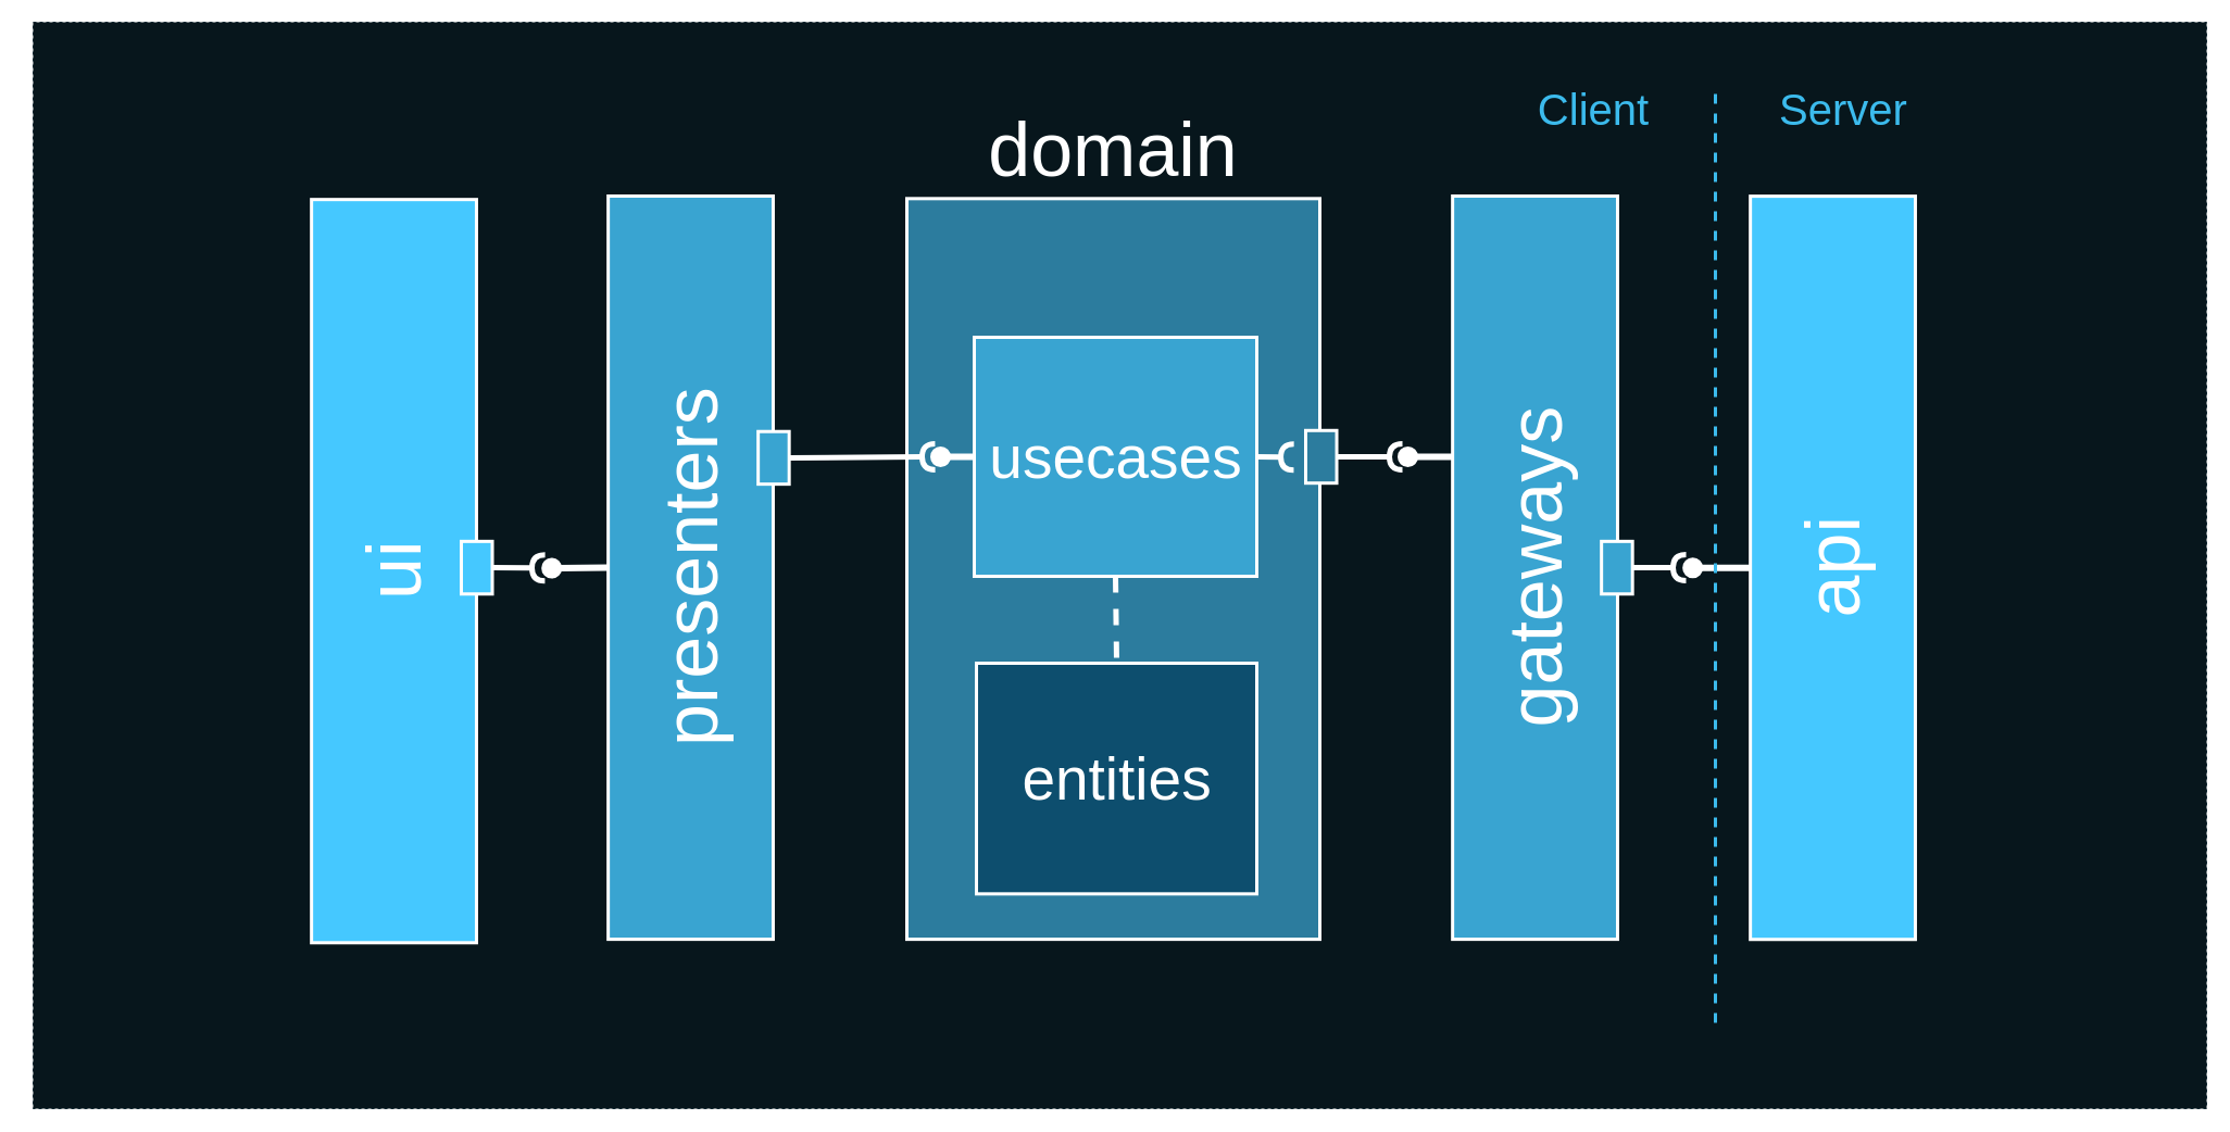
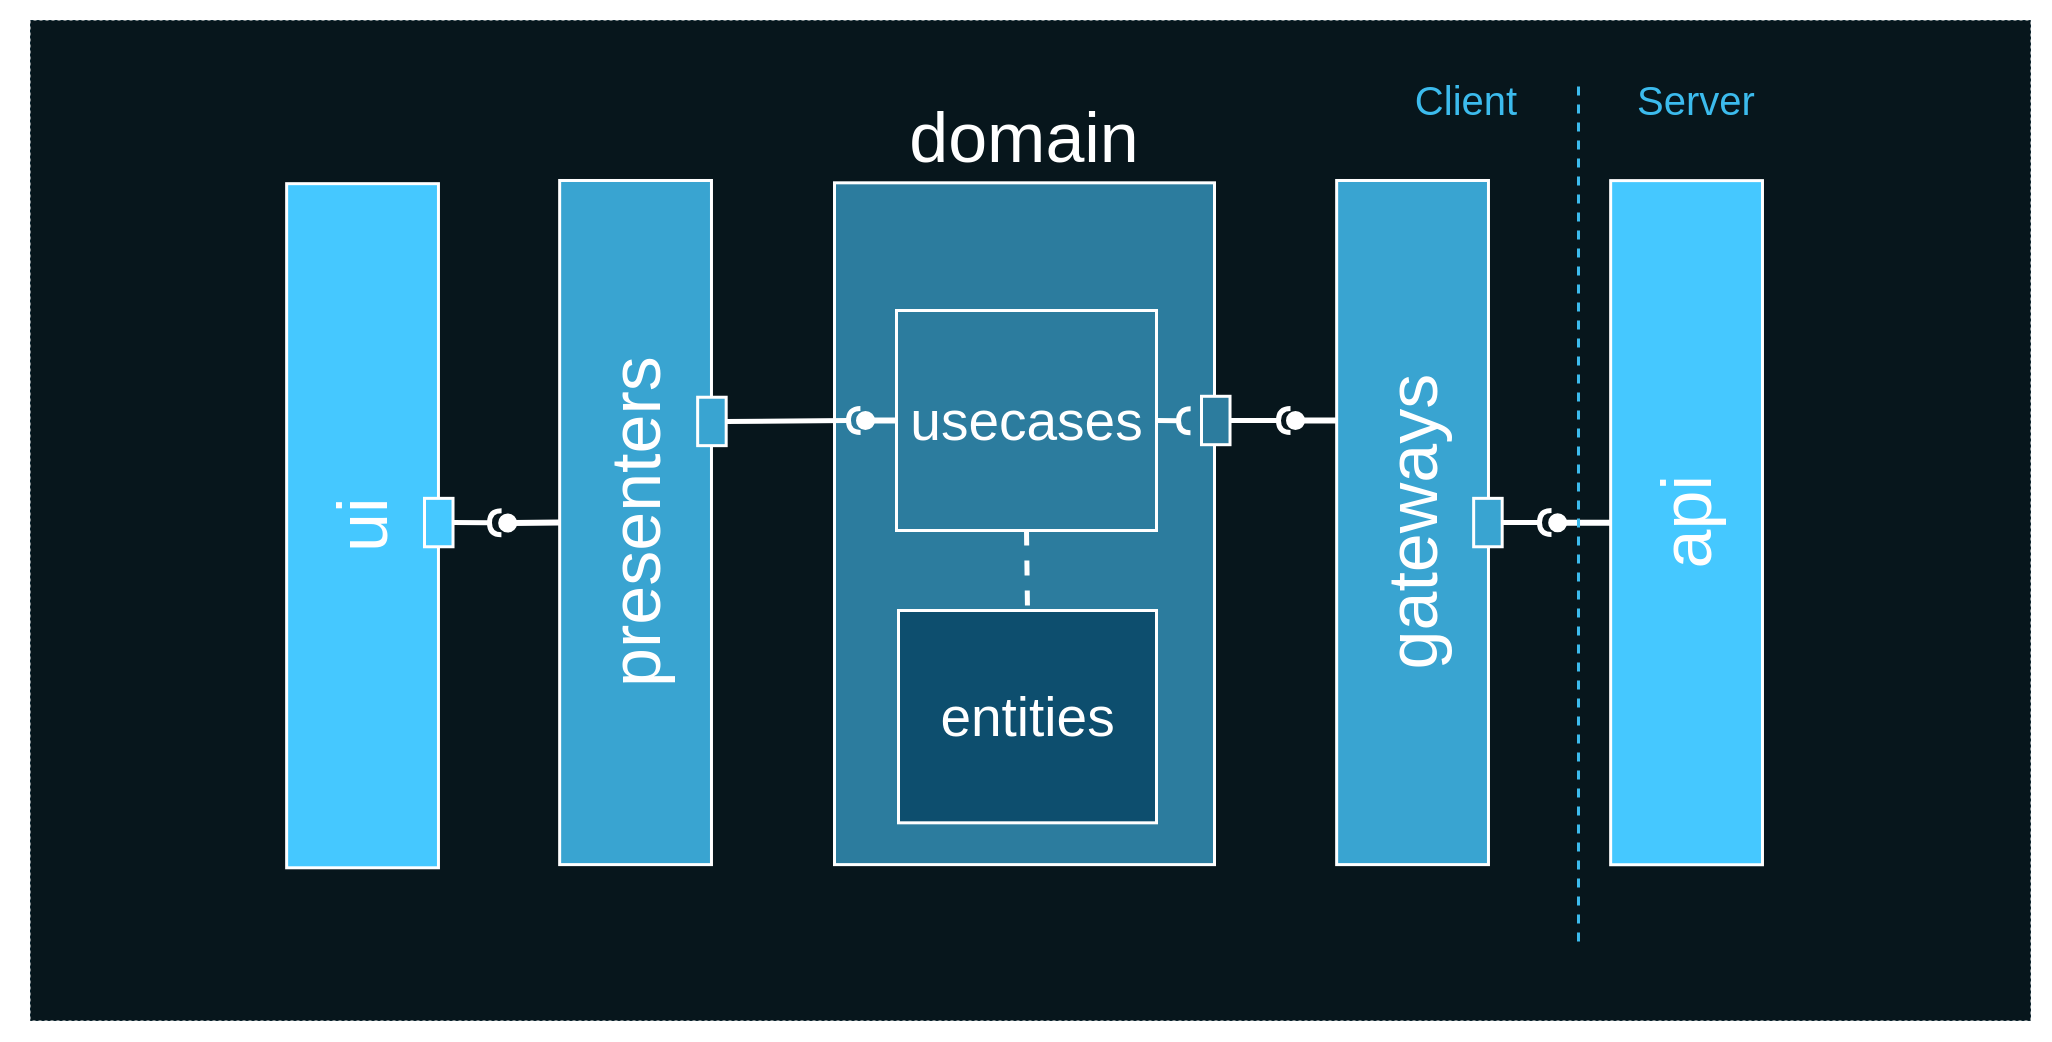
  <mxCell id="0" />
  <mxCell id="1" parent="0" />
  <mxCell id="2" value="" style="rounded=0;whiteSpace=wrap;html=1;fillColor=#07161C;fontSize=30;fontColor=#FFFFFF;strokeColor=#0C242E;dashed=1;" parent="1" vertex="1"><mxGeometry x="30" y="20" width="2000" height="1000" as="geometry" /></mxCell>
  <mxCell id="3" value="&lt;font style=&quot;font-size: 70px&quot;&gt;ui&lt;/font&gt;" style="html=1;dropTarget=0;strokeColor=#FFFFFF;strokeWidth=3;fillColor=#45C8FF;fontSize=70;fontColor=#FFFFFF;labelPosition=center;verticalLabelPosition=middle;align=center;verticalAlign=middle;rotation=-90;fontFamily=Helvetica;" vertex="1" parent="1"><mxGeometry x="20" y="449.32" width="684.12" height="151.81" as="geometry" /></mxCell>
  <mxCell id="4" value="" style="rounded=0;orthogonalLoop=1;jettySize=auto;html=1;endArrow=none;endFill=0;fontSize=40;fontColor=#FFFFFF;strokeColor=#FFFFFF;strokeWidth=6;exitX=0.5;exitY=0;exitDx=0;exitDy=0;" edge="1" parent="1" source="6" target="5"><mxGeometry relative="1" as="geometry"><mxPoint x="1609.155" y="522.525" as="sourcePoint" /><mxPoint x="1132.16" y="413.31" as="targetPoint" /></mxGeometry></mxCell>
  <mxCell id="5" value="" style="ellipse;whiteSpace=wrap;html=1;fontFamily=Helvetica;fontSize=12;fontColor=#FFFFFF;align=center;strokeColor=#FFFFFF;fillColor=#ffffff;points=[];aspect=fixed;resizable=0;strokeWidth=9;" vertex="1" parent="1"><mxGeometry x="1552.16" y="517.19" width="10" height="10" as="geometry" /></mxCell>
  <mxCell id="6" value="&lt;font style=&quot;font-size: 70px;&quot;&gt;api&lt;/font&gt;" style="html=1;dropTarget=0;strokeColor=#FFFFFF;strokeWidth=3;fillColor=#45C8FF;fontSize=70;fontColor=#FFFFFF;labelPosition=center;verticalLabelPosition=middle;align=center;verticalAlign=middle;rotation=-90;fontFamily=Helvetica;" vertex="1" parent="1"><mxGeometry x="1344" y="446.28" width="684.12" height="151.81" as="geometry" /></mxCell>
  <mxCell id="7" value="" style="rounded=0;orthogonalLoop=1;jettySize=auto;html=1;endArrow=halfCircle;endFill=0;endSize=6;strokeWidth=5;fontFamily=Helvetica;fontSize=70;fontColor=#3CBBED;strokeColor=#FFFFFF;exitX=1;exitY=0.5;exitDx=0;exitDy=0;" edge="1" parent="1" source="10"><mxGeometry relative="1" as="geometry"><mxPoint x="1473.68" y="521.478" as="sourcePoint" /><mxPoint x="1551" y="522.11" as="targetPoint" /></mxGeometry></mxCell>
  <mxCell id="8" value="" style="group" vertex="1" connectable="0" parent="1"><mxGeometry x="1336.155" y="179.995" width="166.525" height="684.12" as="geometry" /></mxCell>
  <mxCell id="9" value="&lt;font style=&quot;font-size: 70px&quot;&gt;gateways&lt;br&gt;&lt;/font&gt;" style="html=1;dropTarget=0;strokeColor=#FFFFFF;strokeWidth=3;fillColor=#39A4D1;fontSize=70;fontColor=#FFFFFF;labelPosition=center;verticalLabelPosition=middle;align=center;verticalAlign=middle;rotation=-90;fontFamily=Helvetica;" parent="8" vertex="1"><mxGeometry x="-266.155" y="266.155" width="684.12" height="151.81" as="geometry" /></mxCell>
  <mxCell id="10" value="" style="rounded=0;whiteSpace=wrap;html=1;fillColor=#39A4D1;strokeColor=#FFFFFF;strokeWidth=3;" vertex="1" parent="8"><mxGeometry x="137.005" y="317.859" width="28.52" height="48.408" as="geometry" /></mxCell>
  <mxCell id="11" value="" style="rounded=0;orthogonalLoop=1;jettySize=auto;html=1;endArrow=none;endFill=0;fontSize=40;fontColor=#FFFFFF;strokeColor=#FFFFFF;strokeWidth=6;" edge="1" parent="1" target="12"><mxGeometry relative="1" as="geometry"><mxPoint x="1336" y="420" as="sourcePoint" /><mxPoint x="859.16" y="413.57" as="targetPoint" /></mxGeometry></mxCell>
  <mxCell id="12" value="" style="ellipse;whiteSpace=wrap;html=1;fontFamily=Helvetica;fontSize=12;fontColor=#FFFFFF;align=center;strokeColor=#FFFFFF;fillColor=#ffffff;points=[];aspect=fixed;resizable=0;strokeWidth=9;" vertex="1" parent="1"><mxGeometry x="1290" y="415" width="10" height="10" as="geometry" /></mxCell>
  <mxCell id="13" value="" style="rounded=0;orthogonalLoop=1;jettySize=auto;html=1;endArrow=halfCircle;endFill=0;endSize=6;strokeWidth=5;fontFamily=Helvetica;fontSize=70;fontColor=#3CBBED;strokeColor=#FFFFFF;exitX=1;exitY=0.5;exitDx=0;exitDy=0;" edge="1" parent="1" source="16" target="12"><mxGeometry relative="1" as="geometry"><mxPoint x="1226.52" y="528.205" as="sourcePoint" /><mxPoint x="1278" y="522.37" as="targetPoint" /></mxGeometry></mxCell>
  <mxCell id="14" value="" style="group;fontColor=#FFFFFF;fontSize=70;labelPosition=center;verticalLabelPosition=middle;align=center;verticalAlign=middle;" vertex="1" connectable="0" parent="1"><mxGeometry x="834" y="182.32" width="490.12" height="681.8" as="geometry" /></mxCell>
  <mxCell id="15" value="domain" style="rounded=0;whiteSpace=wrap;html=1;strokeColor=#FFFFFF;strokeWidth=3;fillColor=#2C7C9E;fontFamily=Helvetica;fontSize=70;fontColor=#FFFFFF;labelPosition=center;verticalLabelPosition=top;align=center;verticalAlign=bottom;" vertex="1" parent="14"><mxGeometry width="380" height="681.8" as="geometry" /></mxCell>
  <mxCell id="16" value="" style="rounded=0;whiteSpace=wrap;html=1;fillColor=#2C7C9E;strokeColor=#FFFFFF;strokeWidth=3;" vertex="1" parent="14"><mxGeometry x="367.0" y="213.474" width="28.52" height="48.408" as="geometry" /></mxCell>
- <mxCell id="17" value="&lt;font style=&quot;font-size: 55px;&quot;&gt;usecases&lt;/font&gt;" style="html=1;dropTarget=0;strokeColor=#FFFFFF;strokeWidth=3;fillColor=#39a4d1;fontSize=55;fontColor=#FFFFFF;labelPosition=center;verticalLabelPosition=middle;align=center;verticalAlign=middle;rotation=0;fontFamily=Helvetica;" vertex="1" parent="14"><mxGeometry x="62" y="127.68" width="260" height="220" as="geometry" /></mxCell>
+ <mxCell id="17" value="&lt;font style=&quot;font-size: 55px;&quot;&gt;usecases&lt;/font&gt;" style="html=1;dropTarget=0;strokeColor=#FFFFFF;strokeWidth=3;fillColor=#2C7C9E;fontSize=55;fontColor=#FFFFFF;labelPosition=center;verticalLabelPosition=middle;align=center;verticalAlign=middle;rotation=0;fontFamily=Helvetica;" vertex="1" parent="14"><mxGeometry x="62" y="127.68" width="260" height="220" as="geometry" /></mxCell>
  <mxCell id="18" value="" style="rounded=0;orthogonalLoop=1;jettySize=auto;html=1;endArrow=halfCircle;endFill=0;endSize=6;strokeWidth=5;fontFamily=Helvetica;fontSize=70;fontColor=#3CBBED;strokeColor=#FFFFFF;exitX=1;exitY=0.5;exitDx=0;exitDy=0;entryX=0.937;entryY=0.349;entryDx=0;entryDy=0;entryPerimeter=0;" edge="1" parent="14" source="17" target="15"><mxGeometry relative="1" as="geometry"><mxPoint x="322" y="340.68" as="sourcePoint" /><mxPoint x="360" y="340.68" as="targetPoint" /></mxGeometry></mxCell>
  <mxCell id="19" value="&lt;font style=&quot;font-size: 55px&quot;&gt;entities&lt;/font&gt;" style="html=1;dropTarget=0;strokeColor=#FFFFFF;strokeWidth=3;fillColor=#0D4E6E;fontSize=55;fontColor=#FFFFFF;labelPosition=center;verticalLabelPosition=middle;align=center;verticalAlign=middle;rotation=0;fontFamily=Helvetica;" vertex="1" parent="14"><mxGeometry x="64" y="427.68" width="258" height="212.32" as="geometry" /></mxCell>
  <mxCell id="20" value="" style="ellipse;whiteSpace=wrap;html=1;fontFamily=Helvetica;fontSize=12;fontColor=#FFFFFF;align=center;strokeColor=#FFFFFF;fillColor=#ffffff;points=[];aspect=fixed;resizable=0;strokeWidth=9;" vertex="1" parent="14"><mxGeometry x="26" y="232.68" width="10" height="10" as="geometry" /></mxCell>
  <mxCell id="21" value="" style="rounded=0;orthogonalLoop=1;jettySize=auto;html=1;endArrow=none;endFill=0;fontSize=40;fontColor=#FFFFFF;strokeColor=#FFFFFF;strokeWidth=6;exitX=0;exitY=0.5;exitDx=0;exitDy=0;" edge="1" parent="14" target="20" source="17"><mxGeometry relative="1" as="geometry"><mxPoint x="-51.845" y="320.205" as="sourcePoint" /><mxPoint x="-528.84" y="210.99" as="targetPoint" /></mxGeometry></mxCell>
  <mxCell id="22" value="" style="endArrow=none;endSize=12;dashed=1;html=1;strokeColor=#FFFFFF;strokeWidth=5;fontFamily=Helvetica;fontSize=43;fontColor=#FFFFFF;labelBackgroundColor=none;exitX=0.5;exitY=1;exitDx=0;exitDy=0;entryX=0.5;entryY=0;entryDx=0;entryDy=0;" edge="1" parent="14" source="17" target="19"><mxGeometry width="160" relative="1" as="geometry"><mxPoint x="-694" y="497.68" as="sourcePoint" /><mxPoint x="-534" y="497.68" as="targetPoint" /></mxGeometry></mxCell>
  <mxCell id="23" value="" style="rounded=0;orthogonalLoop=1;jettySize=auto;html=1;endArrow=halfCircle;endFill=0;endSize=6;strokeWidth=5;fontFamily=Helvetica;fontSize=70;fontColor=#3CBBED;strokeColor=#FFFFFF;exitX=1;exitY=0.5;exitDx=0;exitDy=0;" edge="1" parent="1" source="31" target="20"><mxGeometry relative="1" as="geometry"><mxPoint x="696.68" y="521.478" as="sourcePoint" /><mxPoint x="780" y="480" as="targetPoint" /></mxGeometry></mxCell>
  <mxCell id="24" value="" style="rounded=0;orthogonalLoop=1;jettySize=auto;html=1;endArrow=none;endFill=0;fontSize=40;fontColor=#FFFFFF;strokeColor=#FFFFFF;strokeWidth=6;exitX=0.5;exitY=0;exitDx=0;exitDy=0;" edge="1" parent="1" source="30" target="25"><mxGeometry relative="1" as="geometry"><mxPoint x="559.155" y="522.785" as="sourcePoint" /><mxPoint x="82.16" y="413.57" as="targetPoint" /></mxGeometry></mxCell>
  <mxCell id="25" value="" style="ellipse;whiteSpace=wrap;html=1;fontFamily=Helvetica;fontSize=12;fontColor=#FFFFFF;align=center;strokeColor=#FFFFFF;fillColor=#ffffff;points=[];aspect=fixed;resizable=0;strokeWidth=9;" vertex="1" parent="1"><mxGeometry x="502.16" y="517.45" width="10" height="10" as="geometry" /></mxCell>
  <mxCell id="26" value="" style="rounded=0;orthogonalLoop=1;jettySize=auto;html=1;endArrow=halfCircle;endFill=0;endSize=6;strokeWidth=5;fontFamily=Helvetica;fontSize=70;fontColor=#3CBBED;strokeColor=#FFFFFF;exitX=1;exitY=0.5;exitDx=0;exitDy=0;" edge="1" parent="1" source="27"><mxGeometry relative="1" as="geometry"><mxPoint x="449.52" y="528.205" as="sourcePoint" /><mxPoint x="501" y="522.37" as="targetPoint" /></mxGeometry></mxCell>
  <mxCell id="27" value="" style="rounded=0;whiteSpace=wrap;html=1;fillColor=#45C8FF;strokeColor=#FFFFFF;strokeWidth=3;" vertex="1" parent="1"><mxGeometry x="424" y="497.854" width="28.52" height="48.408" as="geometry" /></mxCell>
  <mxCell id="28" value="" style="group" vertex="1" connectable="0" parent="1"><mxGeometry x="559.155" y="179.995" width="166.525" height="684.12" as="geometry" /></mxCell>
  <mxCell id="29" value="" style="group" vertex="1" connectable="0" parent="28"><mxGeometry width="166.525" height="684.12" as="geometry" /></mxCell>
  <mxCell id="30" value="&lt;font style=&quot;font-size: 70px&quot;&gt;presenters&lt;br&gt;&lt;/font&gt;" style="html=1;dropTarget=0;strokeColor=#FFFFFF;strokeWidth=3;fillColor=#39A4D1;fontSize=70;fontColor=#FFFFFF;labelPosition=center;verticalLabelPosition=middle;align=center;verticalAlign=middle;rotation=-90;fontFamily=Helvetica;" vertex="1" parent="29"><mxGeometry x="-266.155" y="266.155" width="684.12" height="151.81" as="geometry" /></mxCell>
  <mxCell id="31" value="" style="rounded=0;whiteSpace=wrap;html=1;fillColor=#39A4D1;strokeColor=#FFFFFF;strokeWidth=3;" vertex="1" parent="29"><mxGeometry x="138.005" y="216.749" width="28.52" height="48.408" as="geometry" /></mxCell>
  <mxCell id="32" value="" style="endArrow=none;dashed=1;html=1;labelBackgroundColor=none;strokeColor=#3CBBED;strokeWidth=3;fontFamily=Helvetica;fontSize=43;fontColor=#FFFFFF;exitX=0.774;exitY=0.93;exitDx=0;exitDy=0;exitPerimeter=0;entryX=0.77;entryY=0.09;entryDx=0;entryDy=0;entryPerimeter=0;" edge="1" parent="1"><mxGeometry width="50" height="50" relative="1" as="geometry"><mxPoint x="1578" y="941" as="sourcePoint" /><mxPoint x="1578" y="81" as="targetPoint" /></mxGeometry></mxCell>
  <mxCell id="33" value="Client" style="text;html=1;strokeColor=none;fillColor=none;align=center;verticalAlign=middle;whiteSpace=wrap;rounded=0;fontColor=#3CBBED;fontSize=40;" vertex="1" parent="1"><mxGeometry x="1360" y="70" width="212" height="60" as="geometry" /></mxCell>
  <mxCell id="34" value="Server" style="text;html=1;strokeColor=none;fillColor=none;align=center;verticalAlign=middle;whiteSpace=wrap;rounded=0;fontColor=#3CBBED;fontSize=40;" vertex="1" parent="1"><mxGeometry x="1590" y="70" width="212" height="60" as="geometry" /></mxCell>
